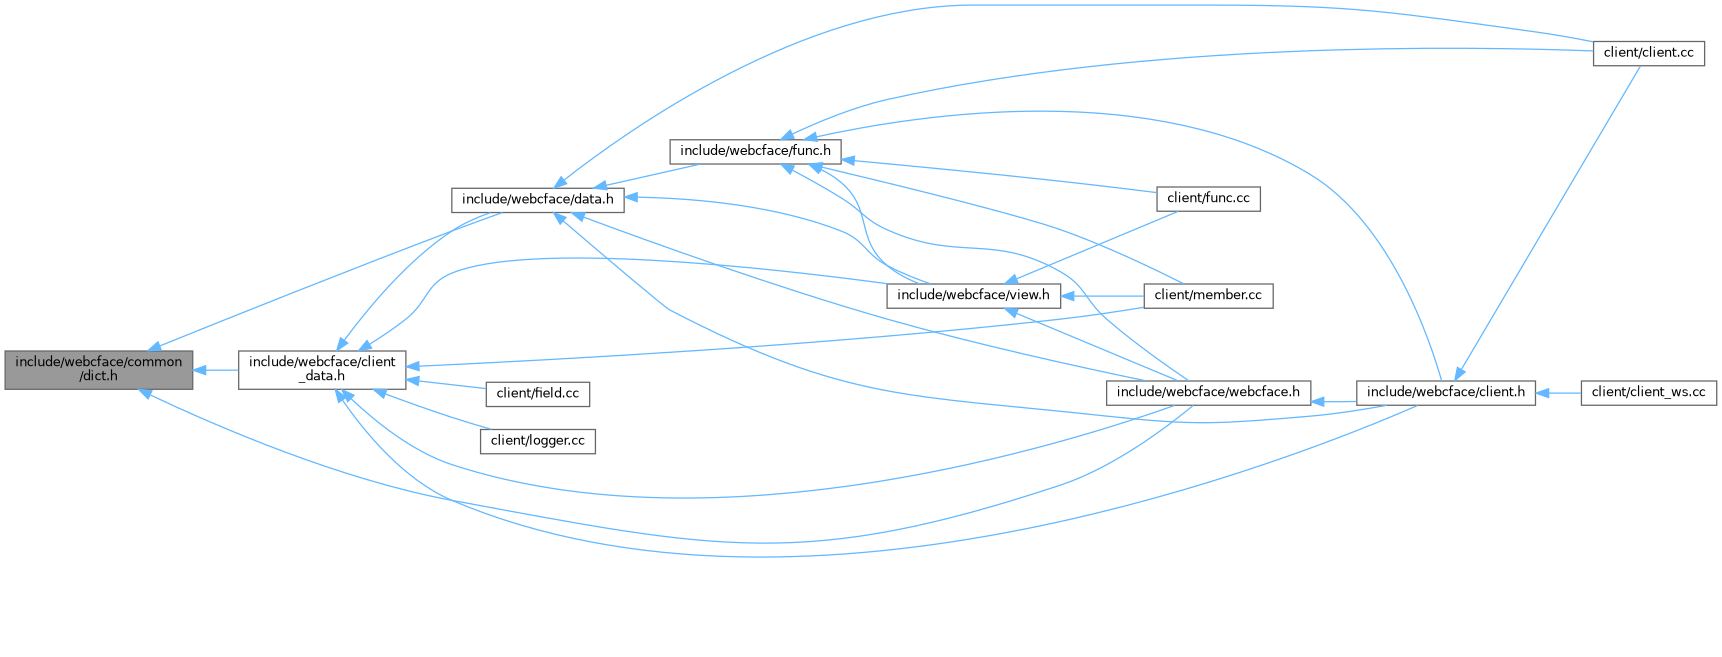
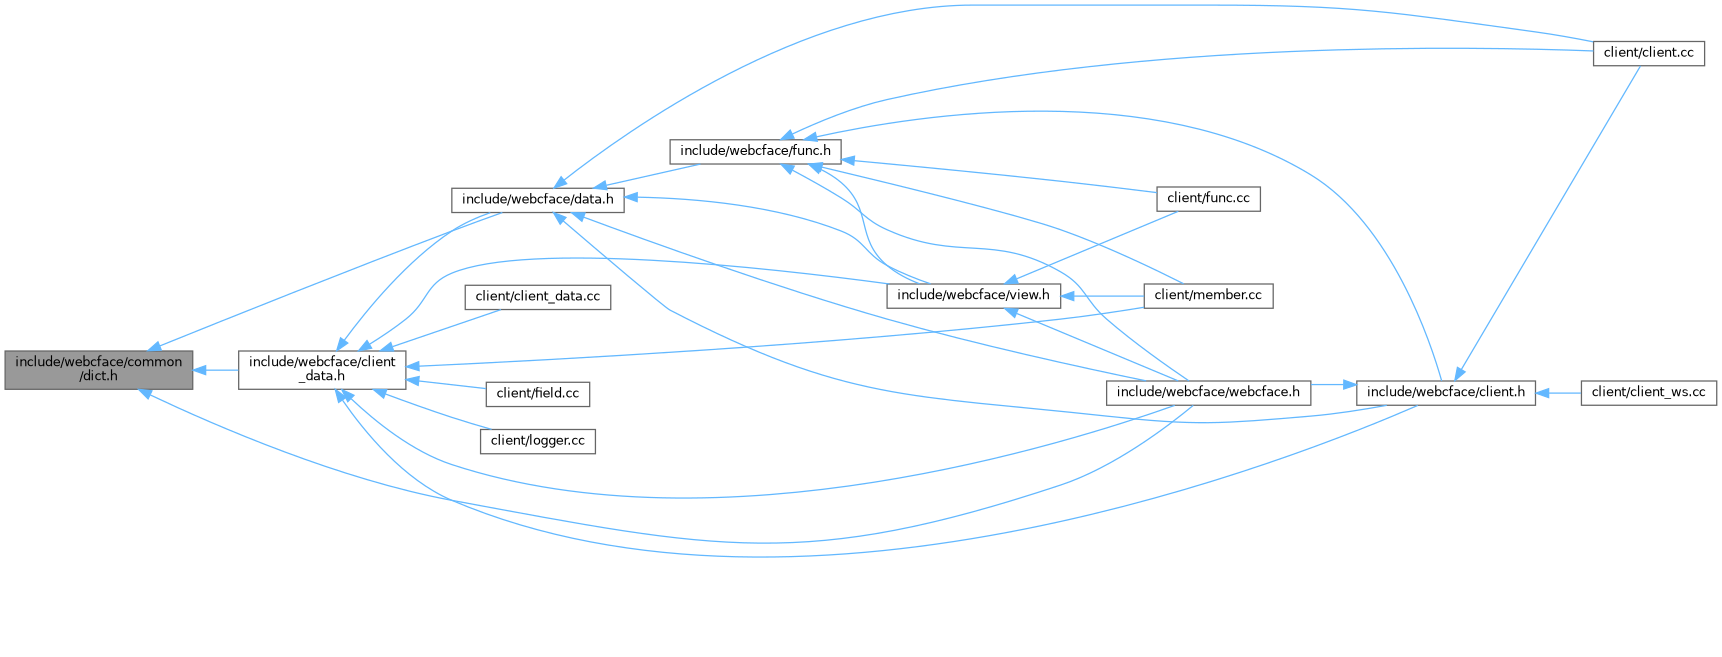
  digraph {
    rankdir=LR
    node [color=grey40 fillcolor=white fontname=Helvetica fontsize=10 shape=box style=filled]
    edge [color=steelblue1 dir=back fontname=Helvetica fontsize=10 labelfontname=Helvetica labelfontsize=10 style=solid]
    n1 [color=gray40 fillcolor=grey60 fontcolor=black height=0.2 label="include/webcface/common\l/dict.h" width=0.4]
    n2 [height=0.2 label="include/webcface/client\l_data.h" width=0.4]
    n3 [height=0.2 label="include/webcface/webcface.h" width=0.4]
    n4 [height=0.2 label="include/webcface/data.h" width=0.4]
+   n5 [height=0.2 label="client/client_data.cc" width=0.4]
    n6 [height=0.2 label="client/field.cc" width=0.4]
    n7 [height=0.2 label="client/logger.cc" width=0.4]
    n8 [height=0.2 label="client/member.cc" width=0.4]
    n9 [height=0.2 label="include/webcface/client.h" width=0.4]
    n10 [height=0.2 label="include/webcface/view.h" width=0.4]
    n11 [height=0.2 label="client/client.cc" width=0.4]
    n12 [height=0.2 label="include/webcface/func.h" width=0.4]
    n13 [height=0.2 label="client/client_ws.cc" width=0.4]
    n14 [height=0.2 label="client/func.cc" width=0.4]
    n1 -> n2
    n1 -> n3
    n1 -> n4
    n2 -> n3
    n2 -> n4
+   n2 -> n5
    n2 -> n6
    n2 -> n7
    n2 -> n8
    n2 -> n9
    n2 -> n10
    n4 -> n3
    n4 -> n9
    n4 -> n10
    n4 -> n11
    n4 -> n12
-   n3 -> n9
+   n9 -> n3
    n9 -> n11
    n9 -> n13
    n10 -> n3
    n10 -> n8
    n10 -> n14
    n12 -> n3
    n12 -> n8
    n12 -> n9
    n12 -> n10
    n12 -> n11
    n12 -> n14
  }
